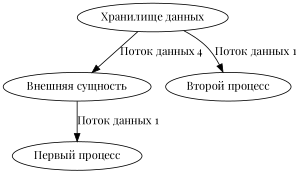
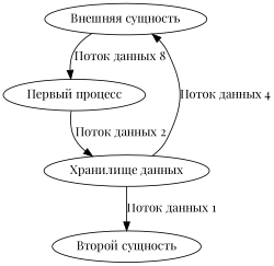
  digraph {
    fontname="Playfair Display"
    node [fontname="Playfair Display"]
    edge [fontname="Playfair Display"]
    n1 [label="Внешняя сущность"]
    n2 [label="Первый процесс"]
    n3 [label="Хранилище данных"]
-   n4 [label="Второй процесс"]
-   n1 -> n2 [label="Поток данных 1"]
+   n4 [label="Второй сущность"]
+   n1 -> n2 [label="Поток данных 8"]
+   n2 -> n3 [label="Поток данных 2"]
    n3 -> n1 [label="Поток данных 4"]
    n3 -> n4 [label="Поток данных 1"]
  }
